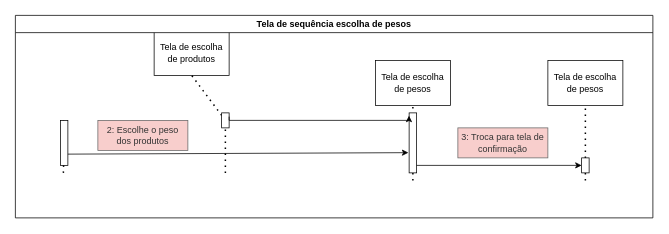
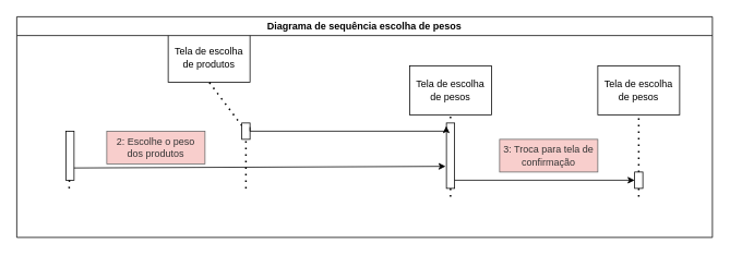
  <mxCell id="0" />
  <mxCell id="1" parent="0" />
  <mxCell id="2" value="Tela de escolha de produtos" style="rounded=0;whiteSpace=wrap;html=1;" vertex="1" parent="1"><mxGeometry x="205" y="40" width="100" height="60" as="geometry" /></mxCell>
  <mxCell id="3" value="Tela de escolha de pesos" style="rounded=0;whiteSpace=wrap;html=1;" vertex="1" parent="1"><mxGeometry x="500" y="80" width="100" height="60" as="geometry" /></mxCell>
  <mxCell id="4" value="" style="endArrow=none;dashed=1;html=1;dashPattern=1 3;strokeWidth=2;rounded=0;startArrow=none;" edge="1" parent="1" source="11"><mxGeometry width="50" height="50" relative="1" as="geometry"><mxPoint x="84.29" y="380" as="sourcePoint" /><mxPoint x="84.29" y="170" as="targetPoint" /></mxGeometry></mxCell>
  <mxCell id="5" value="" style="endArrow=none;dashed=1;html=1;dashPattern=1 3;strokeWidth=2;rounded=0;entryX=0.5;entryY=1;entryDx=0;entryDy=0;startArrow=none;" edge="1" parent="1" source="7" target="2"><mxGeometry width="50" height="50" relative="1" as="geometry"><mxPoint x="300" y="390" as="sourcePoint" /><mxPoint x="299.29" y="170" as="targetPoint" /></mxGeometry></mxCell>
  <mxCell id="6" value="" style="endArrow=none;dashed=1;html=1;dashPattern=1 3;strokeWidth=2;rounded=0;entryX=0.5;entryY=1;entryDx=0;entryDy=0;" edge="1" parent="1" target="3"><mxGeometry width="50" height="50" relative="1" as="geometry"><mxPoint x="550" y="240" as="sourcePoint" /><mxPoint x="550" y="150" as="targetPoint" /></mxGeometry></mxCell>
  <mxCell id="7" value="" style="rounded=0;whiteSpace=wrap;html=1;" vertex="1" parent="1"><mxGeometry x="295" y="150" width="10" height="20" as="geometry" /></mxCell>
  <mxCell id="8" value="" style="endArrow=none;dashed=1;html=1;dashPattern=1 3;strokeWidth=2;rounded=0;entryX=0.5;entryY=1;entryDx=0;entryDy=0;" edge="1" parent="1" target="7"><mxGeometry width="50" height="50" relative="1" as="geometry"><mxPoint x="300" y="230" as="sourcePoint" /><mxPoint x="300" y="140" as="targetPoint" /></mxGeometry></mxCell>
  <mxCell id="9" value="" style="rounded=0;whiteSpace=wrap;html=1;" vertex="1" parent="1"><mxGeometry x="545" y="150" width="10" height="80" as="geometry" /></mxCell>
  <mxCell id="10" value="" style="endArrow=classic;html=1;rounded=0;exitX=1;exitY=0.25;exitDx=0;exitDy=0;edgeStyle=orthogonalEdgeStyle;entryX=-0.017;entryY=0.047;entryDx=0;entryDy=0;entryPerimeter=0;" edge="1" parent="1" source="7" target="9"><mxGeometry width="50" height="50" relative="1" as="geometry"><mxPoint x="290" y="360" as="sourcePoint" /><mxPoint x="540" y="160" as="targetPoint" /><Array as="points"><mxPoint x="305" y="160" /></Array></mxGeometry></mxCell>
  <mxCell id="11" value="" style="rounded=0;whiteSpace=wrap;html=1;" vertex="1" parent="1"><mxGeometry x="80" y="160" width="10" height="60" as="geometry" /></mxCell>
  <mxCell id="12" value="" style="endArrow=none;dashed=1;html=1;dashPattern=1 3;strokeWidth=2;rounded=0;" edge="1" parent="1" target="11"><mxGeometry width="50" height="50" relative="1" as="geometry"><mxPoint x="84" y="230" as="sourcePoint" /><mxPoint x="84.29" y="170" as="targetPoint" /></mxGeometry></mxCell>
  <mxCell id="13" value="" style="endArrow=classic;html=1;rounded=0;exitX=1;exitY=0.75;exitDx=0;exitDy=0;entryX=-0.1;entryY=0.663;entryDx=0;entryDy=0;entryPerimeter=0;" edge="1" parent="1" source="11" target="9"><mxGeometry width="50" height="50" relative="1" as="geometry"><mxPoint x="320" y="360" as="sourcePoint" /><mxPoint x="540" y="204" as="targetPoint" /></mxGeometry></mxCell>
  <mxCell id="14" value="2: Escolhe o peso dos produtos" style="rounded=0;whiteSpace=wrap;html=1;fillColor=#f8cecc;fontColor=#333333;strokeColor=#666666;" vertex="1" parent="1"><mxGeometry x="130" y="160" width="120" height="40" as="geometry" /></mxCell>
  <mxCell id="15" value="Tela de escolha de pesos" style="rounded=0;whiteSpace=wrap;html=1;" vertex="1" parent="1"><mxGeometry x="730" y="80" width="100" height="60" as="geometry" /></mxCell>
  <mxCell id="16" value="" style="endArrow=none;dashed=1;html=1;dashPattern=1 3;strokeWidth=2;rounded=0;entryX=0.5;entryY=1;entryDx=0;entryDy=0;startArrow=none;" edge="1" parent="1" source="17" target="15"><mxGeometry width="50" height="50" relative="1" as="geometry"><mxPoint x="780" y="390" as="sourcePoint" /><mxPoint x="310" y="180" as="targetPoint" /></mxGeometry></mxCell>
  <mxCell id="17" value="" style="rounded=0;whiteSpace=wrap;html=1;" vertex="1" parent="1"><mxGeometry x="775" y="210" width="10" height="20" as="geometry" /></mxCell>
  <mxCell id="18" value="" style="endArrow=none;dashed=1;html=1;dashPattern=1 3;strokeWidth=2;rounded=0;entryX=0.5;entryY=1;entryDx=0;entryDy=0;" edge="1" parent="1" target="17"><mxGeometry width="50" height="50" relative="1" as="geometry"><mxPoint x="780" y="240" as="sourcePoint" /><mxPoint x="780" y="140" as="targetPoint" /></mxGeometry></mxCell>
  <mxCell id="19" value="" style="endArrow=classic;html=1;rounded=0;exitX=0.918;exitY=0.199;exitDx=0;exitDy=0;exitPerimeter=0;entryX=0;entryY=0.5;entryDx=0;entryDy=0;" edge="1" parent="1" target="17"><mxGeometry width="50" height="50" relative="1" as="geometry"><mxPoint x="555" y="220.03" as="sourcePoint" /><mxPoint x="770" y="220" as="targetPoint" /></mxGeometry></mxCell>
  <mxCell id="20" value="3: Troca para tela de confirmação" style="rounded=0;whiteSpace=wrap;html=1;fillColor=#f8cecc;fontColor=#333333;strokeColor=#666666;" vertex="1" parent="1"><mxGeometry x="610" y="170" width="120" height="40" as="geometry" /></mxCell>
- <mxCell id="21" value="Tela de sequência escolha de pesos" style="swimlane;" vertex="1" parent="1"><mxGeometry x="20" y="20" width="850" height="270" as="geometry" /></mxCell>
+ <mxCell id="21" value="Diagrama de sequência escolha de pesos" style="swimlane;" vertex="1" parent="1"><mxGeometry x="20" y="20" width="850" height="270" as="geometry" /></mxCell>
